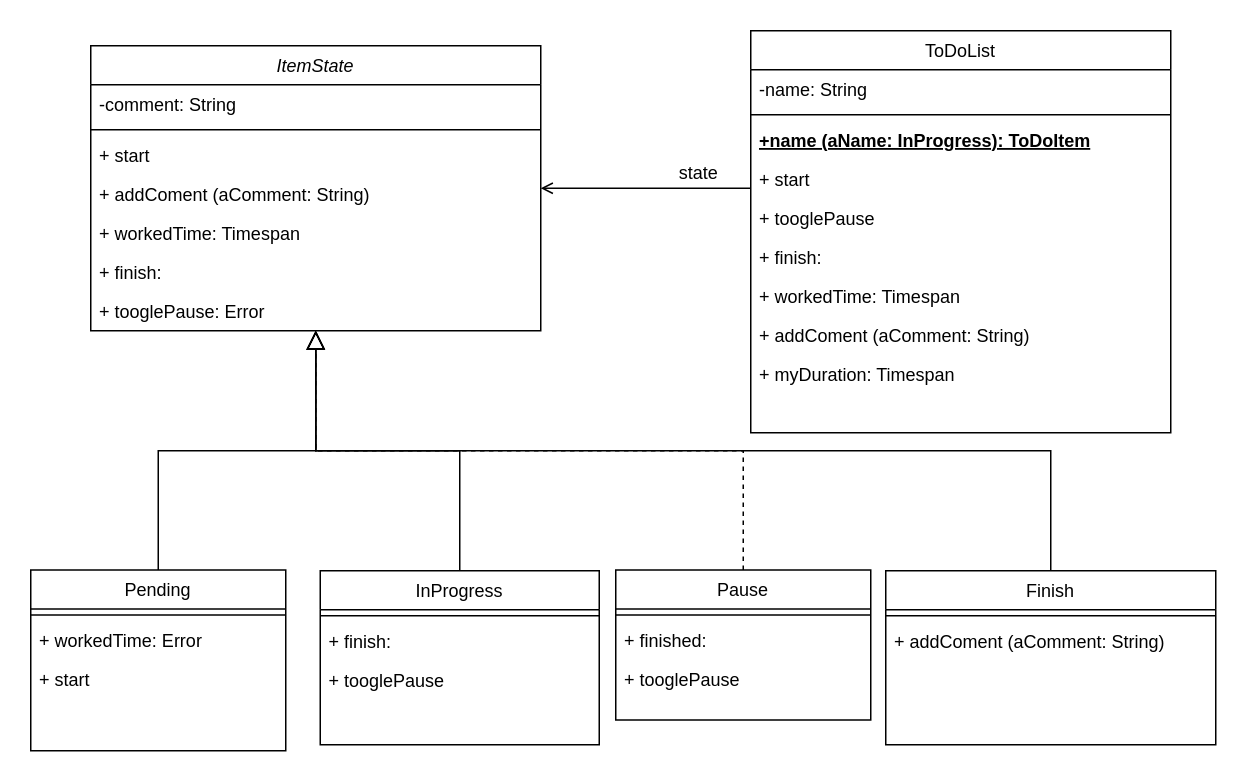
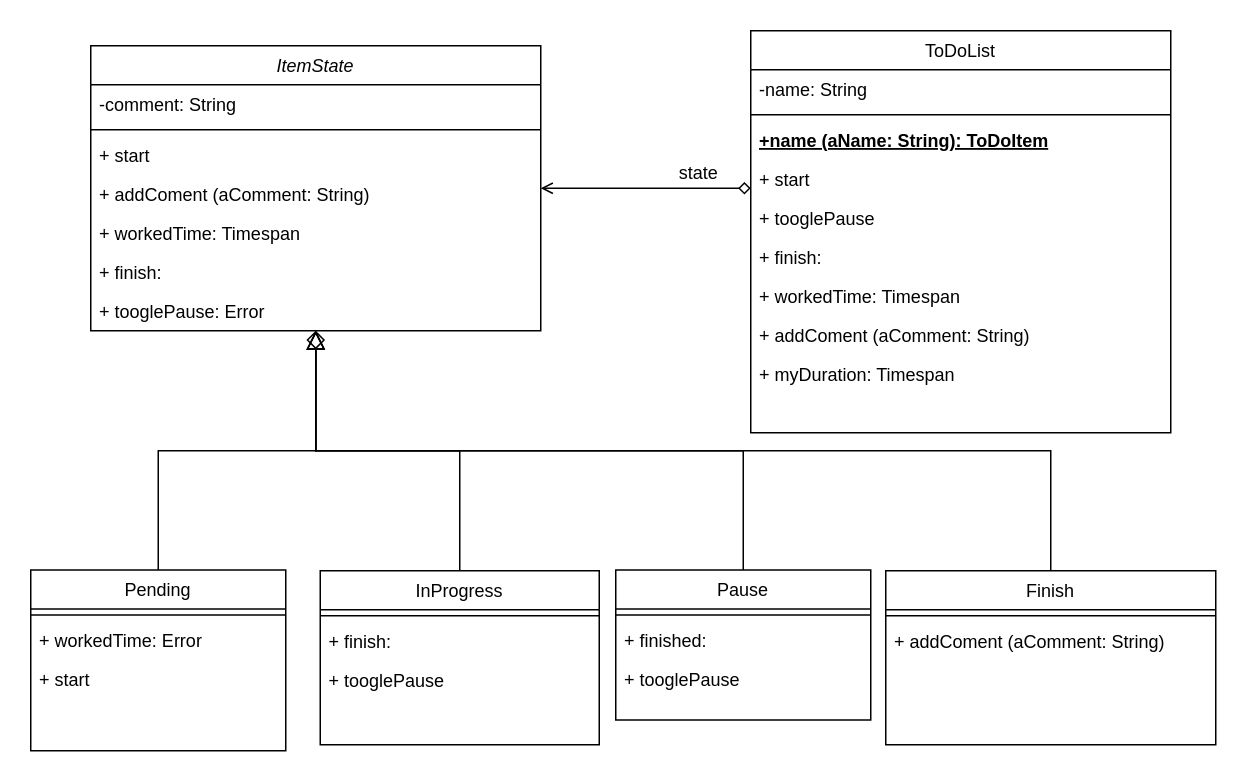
  <mxCell id="0" />
  <mxCell id="1" parent="0" />
  <mxCell id="2" value="" style="endArrow=block;endSize=10;endFill=0;shadow=0;strokeWidth=1;rounded=0;edgeStyle=elbowEdgeStyle;elbow=vertical;" parent="1" source="17" target="9" edge="1"><mxGeometry width="160" relative="1" as="geometry"><mxPoint x="210" y="163" as="sourcePoint" /><mxPoint x="210" y="163" as="targetPoint" /></mxGeometry></mxCell>
- <mxCell id="3" value="" style="endArrow=block;endSize=10;endFill=0;shadow=0;strokeWidth=1;rounded=0;edgeStyle=elbowEdgeStyle;elbow=vertical;" parent="1" source="21" target="9" edge="1"><mxGeometry width="160" relative="1" as="geometry"><mxPoint x="220" y="333" as="sourcePoint" /><mxPoint x="320" y="231" as="targetPoint" /><Array as="points"><mxPoint x="210" y="300" /><mxPoint x="210" y="290" /></Array></mxGeometry></mxCell>
- <mxCell id="4" value="" style="endArrow=none;shadow=0;strokeWidth=1;strokeColor=#000000;rounded=0;endFill=0;edgeStyle=elbowEdgeStyle;elbow=vertical;startArrow=open;startFill=0;" parent="1" source="9" target="32" edge="1"><mxGeometry x="0.5" y="41" relative="1" as="geometry"><mxPoint x="390" y="152" as="sourcePoint" /><mxPoint x="550" y="152" as="targetPoint" /><mxPoint x="-40" y="32" as="offset" /></mxGeometry></mxCell>
+ <mxCell id="3" value="" style="endArrow=diamond;endSize=10;endFill=0;shadow=0;strokeWidth=1;rounded=0;edgeStyle=elbowEdgeStyle;elbow=vertical;" parent="1" source="21" target="9" edge="1"><mxGeometry width="160" relative="1" as="geometry"><mxPoint x="220" y="333" as="sourcePoint" /><mxPoint x="320" y="231" as="targetPoint" /><Array as="points"><mxPoint x="210" y="300" /><mxPoint x="210" y="290" /></Array></mxGeometry></mxCell>
+ <mxCell id="4" value="" style="endArrow=diamond;shadow=0;strokeWidth=1;strokeColor=#000000;rounded=0;endFill=0;edgeStyle=elbowEdgeStyle;elbow=vertical;startArrow=open;startFill=0;" parent="1" source="9" target="32" edge="1"><mxGeometry x="0.5" y="41" relative="1" as="geometry"><mxPoint x="390" y="152" as="sourcePoint" /><mxPoint x="550" y="152" as="targetPoint" /><mxPoint x="-40" y="32" as="offset" /></mxGeometry></mxCell>
  <mxCell id="5" value="" style="resizable=0;align=right;verticalAlign=bottom;labelBackgroundColor=none;fontSize=12;" parent="4" connectable="0" vertex="1"><mxGeometry x="1" relative="1" as="geometry"><mxPoint x="-28" y="-59" as="offset" /></mxGeometry></mxCell>
  <mxCell id="6" value="" style="endArrow=block;endSize=10;endFill=0;shadow=0;strokeWidth=1;rounded=0;elbow=vertical;edgeStyle=elbowEdgeStyle;" edge="1" parent="1" source="29" target="9"><mxGeometry width="160" relative="1" as="geometry"><mxPoint x="360" y="309" as="sourcePoint" /><mxPoint x="240" y="200" as="targetPoint" /><Array as="points"><mxPoint x="550" y="300" /><mxPoint x="520" y="310" /><mxPoint x="210" y="300" /><mxPoint x="300" y="290" /><mxPoint x="390" y="260" /><mxPoint x="370" y="270" /></Array></mxGeometry></mxCell>
- <mxCell id="7" value="" style="endArrow=block;endSize=10;endFill=0;shadow=0;strokeWidth=1;rounded=0;elbow=vertical;edgeStyle=elbowEdgeStyle;exitX=0.5;exitY=0;exitDx=0;exitDy=0;dashed=1;" edge="1" parent="1" source="25" target="9"><mxGeometry width="160" relative="1" as="geometry"><mxPoint x="602" y="380" as="sourcePoint" /><mxPoint x="220" y="218" as="targetPoint" /><Array as="points"><mxPoint x="410" y="300" /><mxPoint x="570" y="320" /><mxPoint x="550" y="300" /><mxPoint x="530" y="300" /><mxPoint x="560" y="310" /><mxPoint x="530" y="320" /><mxPoint x="220" y="310" /><mxPoint x="310" y="300" /><mxPoint x="400" y="270" /><mxPoint x="380" y="280" /></Array></mxGeometry></mxCell>
+ <mxCell id="7" value="" style="endArrow=block;endSize=10;endFill=0;shadow=0;strokeWidth=1;rounded=0;elbow=vertical;edgeStyle=elbowEdgeStyle;exitX=0.5;exitY=0;exitDx=0;exitDy=0;" edge="1" parent="1" source="25" target="9"><mxGeometry width="160" relative="1" as="geometry"><mxPoint x="602" y="380" as="sourcePoint" /><mxPoint x="220" y="218" as="targetPoint" /><Array as="points"><mxPoint x="410" y="300" /><mxPoint x="570" y="320" /><mxPoint x="550" y="300" /><mxPoint x="530" y="300" /><mxPoint x="560" y="310" /><mxPoint x="530" y="320" /><mxPoint x="220" y="310" /><mxPoint x="310" y="300" /><mxPoint x="400" y="270" /><mxPoint x="380" y="280" /></Array></mxGeometry></mxCell>
  <mxCell id="8" value="state" style="text;html=1;align=center;verticalAlign=middle;resizable=0;points=[];autosize=1;" vertex="1" parent="1"><mxGeometry x="440" y="105" width="50" height="20" as="geometry" /></mxCell>
  <mxCell id="9" value="ItemState" style="swimlane;fontStyle=2;align=center;verticalAlign=top;childLayout=stackLayout;horizontal=1;startSize=26;horizontalStack=0;resizeParent=1;resizeLast=0;collapsible=1;marginBottom=0;rounded=0;shadow=0;strokeWidth=1;" parent="1" vertex="1"><mxGeometry x="60" y="30" width="300" height="190" as="geometry"><mxRectangle x="230" y="140" width="160" height="26" as="alternateBounds" /></mxGeometry></mxCell>
  <mxCell id="10" value="-comment: String" style="text;align=left;verticalAlign=top;spacingLeft=4;spacingRight=4;overflow=hidden;rotatable=0;points=[[0,0.5],[1,0.5]];portConstraint=eastwest;" parent="9" vertex="1"><mxGeometry y="26" width="300" height="26" as="geometry" /></mxCell>
  <mxCell id="11" value="" style="line;html=1;strokeWidth=1;align=left;verticalAlign=middle;spacingTop=-1;spacingLeft=3;spacingRight=3;rotatable=0;labelPosition=right;points=[];portConstraint=eastwest;" parent="9" vertex="1"><mxGeometry y="52" width="300" height="8" as="geometry" /></mxCell>
  <mxCell id="12" value="+ start " style="text;align=left;verticalAlign=top;spacingLeft=4;spacingRight=4;overflow=hidden;rotatable=0;points=[[0,0.5],[1,0.5]];portConstraint=eastwest;fontStyle=0" vertex="1" parent="9"><mxGeometry y="60" width="300" height="26" as="geometry" /></mxCell>
  <mxCell id="13" value="+ addComent (aComment: String) " style="text;align=left;verticalAlign=top;spacingLeft=4;spacingRight=4;overflow=hidden;rotatable=0;points=[[0,0.5],[1,0.5]];portConstraint=eastwest;fontStyle=0" vertex="1" parent="9"><mxGeometry y="86" width="300" height="26" as="geometry" /></mxCell>
  <mxCell id="14" value="+ workedTime: Timespan" style="text;align=left;verticalAlign=top;spacingLeft=4;spacingRight=4;overflow=hidden;rotatable=0;points=[[0,0.5],[1,0.5]];portConstraint=eastwest;fontStyle=0" vertex="1" parent="9"><mxGeometry y="112" width="300" height="26" as="geometry" /></mxCell>
  <mxCell id="15" value="+ finish: " style="text;align=left;verticalAlign=top;spacingLeft=4;spacingRight=4;overflow=hidden;rotatable=0;points=[[0,0.5],[1,0.5]];portConstraint=eastwest;fontStyle=0" vertex="1" parent="9"><mxGeometry y="138" width="300" height="26" as="geometry" /></mxCell>
  <mxCell id="16" value="+ tooglePause: Error " style="text;align=left;verticalAlign=top;spacingLeft=4;spacingRight=4;overflow=hidden;rotatable=0;points=[[0,0.5],[1,0.5]];portConstraint=eastwest;fontStyle=0" vertex="1" parent="9"><mxGeometry y="164" width="300" height="26" as="geometry" /></mxCell>
  <mxCell id="17" value="Pending" style="swimlane;fontStyle=0;align=center;verticalAlign=top;childLayout=stackLayout;horizontal=1;startSize=26;horizontalStack=0;resizeParent=1;resizeLast=0;collapsible=1;marginBottom=0;rounded=0;shadow=0;strokeWidth=1;" parent="1" vertex="1"><mxGeometry x="20" y="379.5" width="170" height="120.5" as="geometry"><mxRectangle x="130" y="380" width="160" height="26" as="alternateBounds" /></mxGeometry></mxCell>
  <mxCell id="18" value="" style="line;html=1;strokeWidth=1;align=left;verticalAlign=middle;spacingTop=-1;spacingLeft=3;spacingRight=3;rotatable=0;labelPosition=right;points=[];portConstraint=eastwest;" parent="17" vertex="1"><mxGeometry y="26" width="170" height="8" as="geometry" /></mxCell>
  <mxCell id="19" value="+ workedTime: Error" style="text;align=left;verticalAlign=top;spacingLeft=4;spacingRight=4;overflow=hidden;rotatable=0;points=[[0,0.5],[1,0.5]];portConstraint=eastwest;fontStyle=0" vertex="1" parent="17"><mxGeometry y="34" width="170" height="26" as="geometry" /></mxCell>
  <mxCell id="20" value="+ start " style="text;align=left;verticalAlign=top;spacingLeft=4;spacingRight=4;overflow=hidden;rotatable=0;points=[[0,0.5],[1,0.5]];portConstraint=eastwest;fontStyle=0" vertex="1" parent="17"><mxGeometry y="60" width="170" height="26" as="geometry" /></mxCell>
  <mxCell id="21" value="InProgress" style="swimlane;fontStyle=0;align=center;verticalAlign=top;childLayout=stackLayout;horizontal=1;startSize=26;horizontalStack=0;resizeParent=1;resizeLast=0;collapsible=1;marginBottom=0;rounded=0;shadow=0;strokeWidth=1;" parent="1" vertex="1"><mxGeometry x="213" y="380" width="186" height="116" as="geometry"><mxRectangle x="340" y="380" width="170" height="26" as="alternateBounds" /></mxGeometry></mxCell>
  <mxCell id="22" value="" style="line;html=1;strokeWidth=1;align=left;verticalAlign=middle;spacingTop=-1;spacingLeft=3;spacingRight=3;rotatable=0;labelPosition=right;points=[];portConstraint=eastwest;" parent="21" vertex="1"><mxGeometry y="26" width="186" height="8" as="geometry" /></mxCell>
  <mxCell id="23" value="+ finish: " style="text;align=left;verticalAlign=top;spacingLeft=4;spacingRight=4;overflow=hidden;rotatable=0;points=[[0,0.5],[1,0.5]];portConstraint=eastwest;fontStyle=0" vertex="1" parent="21"><mxGeometry y="34" width="186" height="26" as="geometry" /></mxCell>
  <mxCell id="24" value="+ tooglePause " style="text;align=left;verticalAlign=top;spacingLeft=4;spacingRight=4;overflow=hidden;rotatable=0;points=[[0,0.5],[1,0.5]];portConstraint=eastwest;fontStyle=0" vertex="1" parent="21"><mxGeometry y="60" width="186" height="26" as="geometry" /></mxCell>
  <mxCell id="25" value="Pause" style="swimlane;fontStyle=0;align=center;verticalAlign=top;childLayout=stackLayout;horizontal=1;startSize=26;horizontalStack=0;resizeParent=1;resizeLast=0;collapsible=1;marginBottom=0;rounded=0;shadow=0;strokeWidth=1;" vertex="1" parent="1"><mxGeometry x="410" y="379.5" width="170" height="100" as="geometry"><mxRectangle x="340" y="380" width="170" height="26" as="alternateBounds" /></mxGeometry></mxCell>
  <mxCell id="26" value="" style="line;html=1;strokeWidth=1;align=left;verticalAlign=middle;spacingTop=-1;spacingLeft=3;spacingRight=3;rotatable=0;labelPosition=right;points=[];portConstraint=eastwest;" vertex="1" parent="25"><mxGeometry y="26" width="170" height="8" as="geometry" /></mxCell>
  <mxCell id="27" value="+ finished: " style="text;align=left;verticalAlign=top;spacingLeft=4;spacingRight=4;overflow=hidden;rotatable=0;points=[[0,0.5],[1,0.5]];portConstraint=eastwest;fontStyle=0" vertex="1" parent="25"><mxGeometry y="34" width="170" height="26" as="geometry" /></mxCell>
  <mxCell id="28" value="+ tooglePause " style="text;align=left;verticalAlign=top;spacingLeft=4;spacingRight=4;overflow=hidden;rotatable=0;points=[[0,0.5],[1,0.5]];portConstraint=eastwest;fontStyle=0" vertex="1" parent="25"><mxGeometry y="60" width="170" height="26" as="geometry" /></mxCell>
  <mxCell id="29" value="Finish" style="swimlane;fontStyle=0;align=center;verticalAlign=top;childLayout=stackLayout;horizontal=1;startSize=26;horizontalStack=0;resizeParent=1;resizeLast=0;collapsible=1;marginBottom=0;rounded=0;shadow=0;strokeWidth=1;" vertex="1" parent="1"><mxGeometry x="590" y="380" width="220" height="116" as="geometry"><mxRectangle x="340" y="380" width="170" height="26" as="alternateBounds" /></mxGeometry></mxCell>
  <mxCell id="30" value="" style="line;html=1;strokeWidth=1;align=left;verticalAlign=middle;spacingTop=-1;spacingLeft=3;spacingRight=3;rotatable=0;labelPosition=right;points=[];portConstraint=eastwest;" vertex="1" parent="29"><mxGeometry y="26" width="220" height="8" as="geometry" /></mxCell>
  <mxCell id="31" value="+ addComent (aComment: String) " style="text;align=left;verticalAlign=top;spacingLeft=4;spacingRight=4;overflow=hidden;rotatable=0;points=[[0,0.5],[1,0.5]];portConstraint=eastwest;fontStyle=0" vertex="1" parent="29"><mxGeometry y="34" width="220" height="26" as="geometry" /></mxCell>
  <mxCell id="32" value="ToDoList" style="swimlane;fontStyle=0;align=center;verticalAlign=top;childLayout=stackLayout;horizontal=1;startSize=26;horizontalStack=0;resizeParent=1;resizeLast=0;collapsible=1;marginBottom=0;rounded=0;shadow=0;strokeWidth=1;" parent="1" vertex="1"><mxGeometry x="500" y="20" width="280" height="268" as="geometry"><mxRectangle x="550" y="140" width="160" height="26" as="alternateBounds" /></mxGeometry></mxCell>
  <mxCell id="33" value="-name: String" style="text;align=left;verticalAlign=top;spacingLeft=4;spacingRight=4;overflow=hidden;rotatable=0;points=[[0,0.5],[1,0.5]];portConstraint=eastwest;rounded=0;shadow=0;html=0;" parent="32" vertex="1"><mxGeometry y="26" width="280" height="26" as="geometry" /></mxCell>
  <mxCell id="34" value="" style="line;html=1;strokeWidth=1;align=left;verticalAlign=middle;spacingTop=-1;spacingLeft=3;spacingRight=3;rotatable=0;labelPosition=right;points=[];portConstraint=eastwest;" parent="32" vertex="1"><mxGeometry y="52" width="280" height="8" as="geometry" /></mxCell>
- <mxCell id="35" value="+name (aName: InProgress): ToDoItem" style="text;align=left;verticalAlign=top;spacingLeft=4;spacingRight=4;overflow=hidden;rotatable=0;points=[[0,0.5],[1,0.5]];portConstraint=eastwest;fontStyle=5" parent="32" vertex="1"><mxGeometry y="60" width="280" height="26" as="geometry" /></mxCell>
+ <mxCell id="35" value="+name (aName: String): ToDoItem" style="text;align=left;verticalAlign=top;spacingLeft=4;spacingRight=4;overflow=hidden;rotatable=0;points=[[0,0.5],[1,0.5]];portConstraint=eastwest;fontStyle=5" parent="32" vertex="1"><mxGeometry y="60" width="280" height="26" as="geometry" /></mxCell>
  <mxCell id="36" value="+ start " style="text;align=left;verticalAlign=top;spacingLeft=4;spacingRight=4;overflow=hidden;rotatable=0;points=[[0,0.5],[1,0.5]];portConstraint=eastwest;fontStyle=0" vertex="1" parent="32"><mxGeometry y="86" width="280" height="26" as="geometry" /></mxCell>
  <mxCell id="37" value="+ tooglePause " style="text;align=left;verticalAlign=top;spacingLeft=4;spacingRight=4;overflow=hidden;rotatable=0;points=[[0,0.5],[1,0.5]];portConstraint=eastwest;fontStyle=0" vertex="1" parent="32"><mxGeometry y="112" width="280" height="26" as="geometry" /></mxCell>
  <mxCell id="38" value="+ finish: " style="text;align=left;verticalAlign=top;spacingLeft=4;spacingRight=4;overflow=hidden;rotatable=0;points=[[0,0.5],[1,0.5]];portConstraint=eastwest;fontStyle=0" vertex="1" parent="32"><mxGeometry y="138" width="280" height="26" as="geometry" /></mxCell>
  <mxCell id="39" value="+ workedTime: Timespan " style="text;align=left;verticalAlign=top;spacingLeft=4;spacingRight=4;overflow=hidden;rotatable=0;points=[[0,0.5],[1,0.5]];portConstraint=eastwest;fontStyle=0" vertex="1" parent="32"><mxGeometry y="164" width="280" height="26" as="geometry" /></mxCell>
  <mxCell id="40" value="+ addComent (aComment: String)" style="text;align=left;verticalAlign=top;spacingLeft=4;spacingRight=4;overflow=hidden;rotatable=0;points=[[0,0.5],[1,0.5]];portConstraint=eastwest;fontStyle=0" vertex="1" parent="32"><mxGeometry y="190" width="280" height="26" as="geometry" /></mxCell>
  <mxCell id="41" value="+ myDuration: Timespan  " style="text;align=left;verticalAlign=top;spacingLeft=4;spacingRight=4;overflow=hidden;rotatable=0;points=[[0,0.5],[1,0.5]];portConstraint=eastwest;fontStyle=0" vertex="1" parent="32"><mxGeometry y="216" width="280" height="26" as="geometry" /></mxCell>
